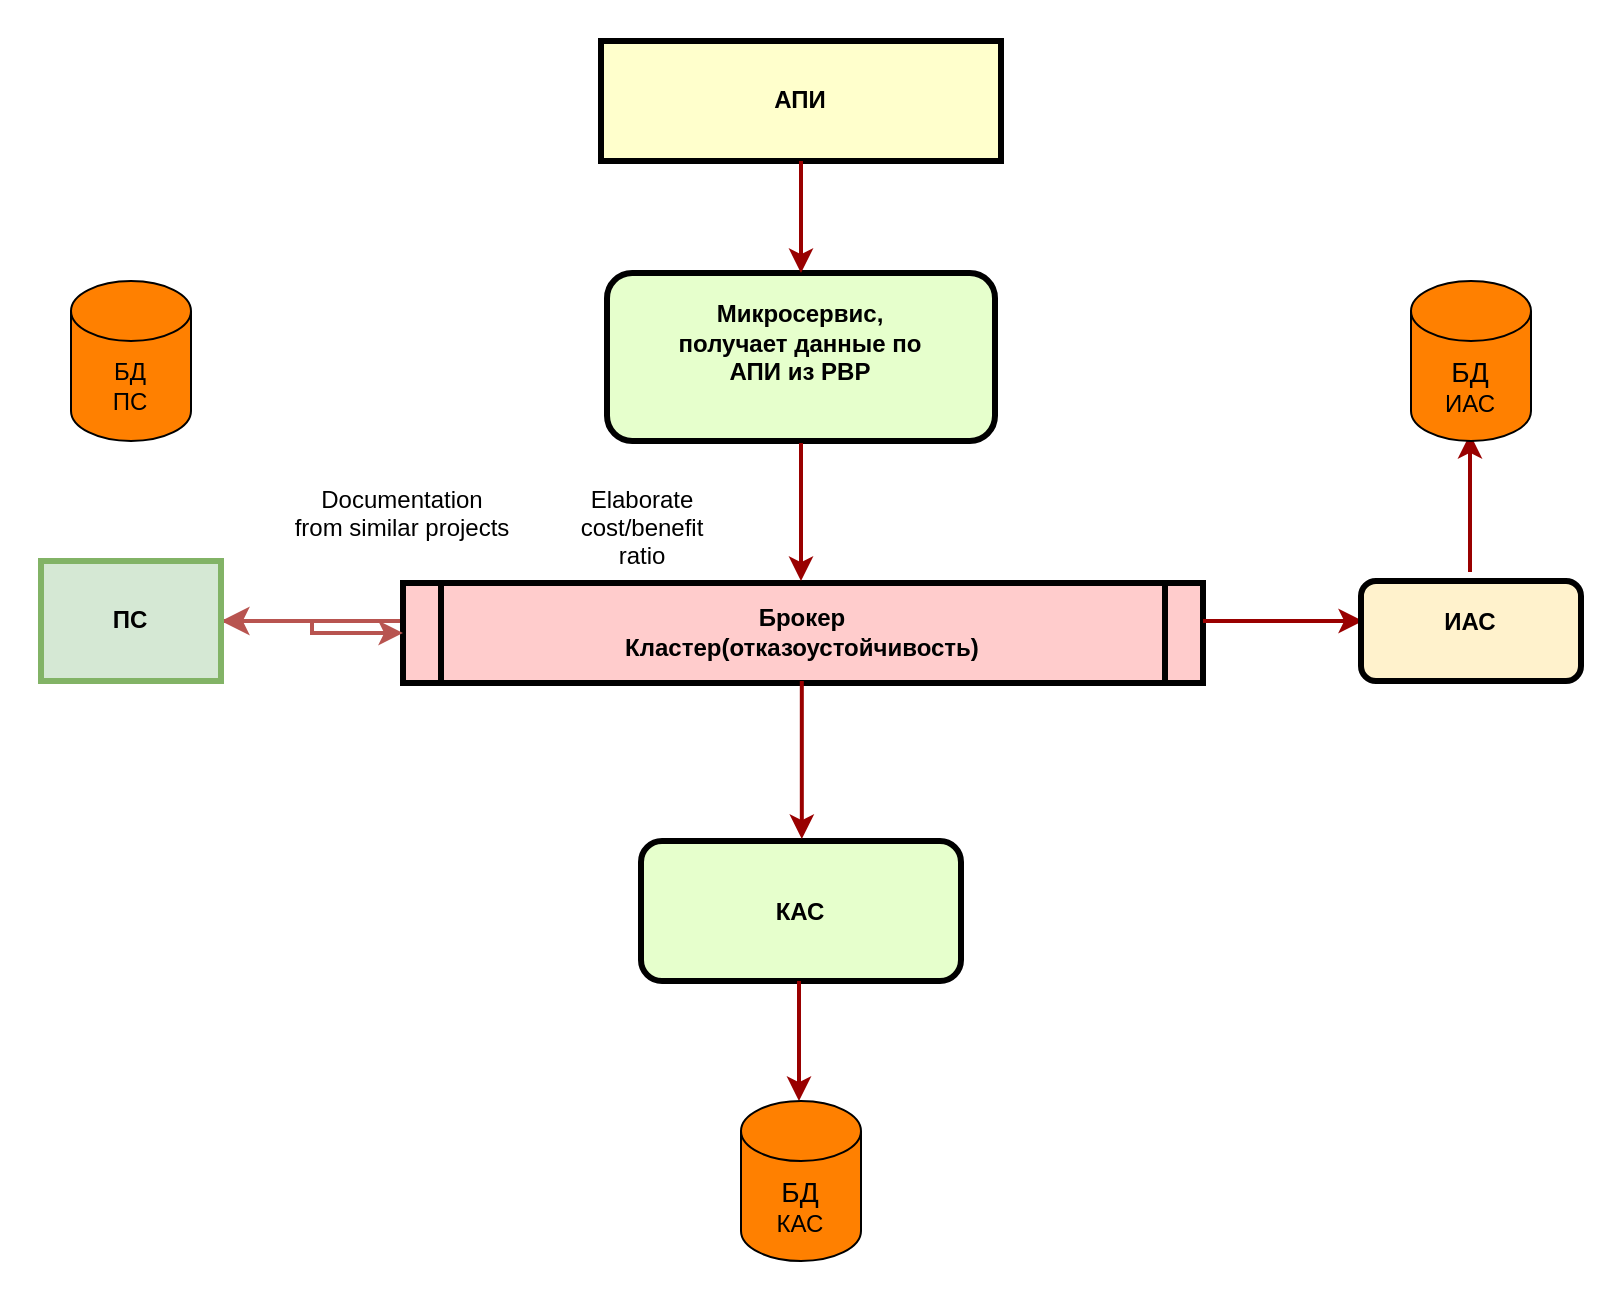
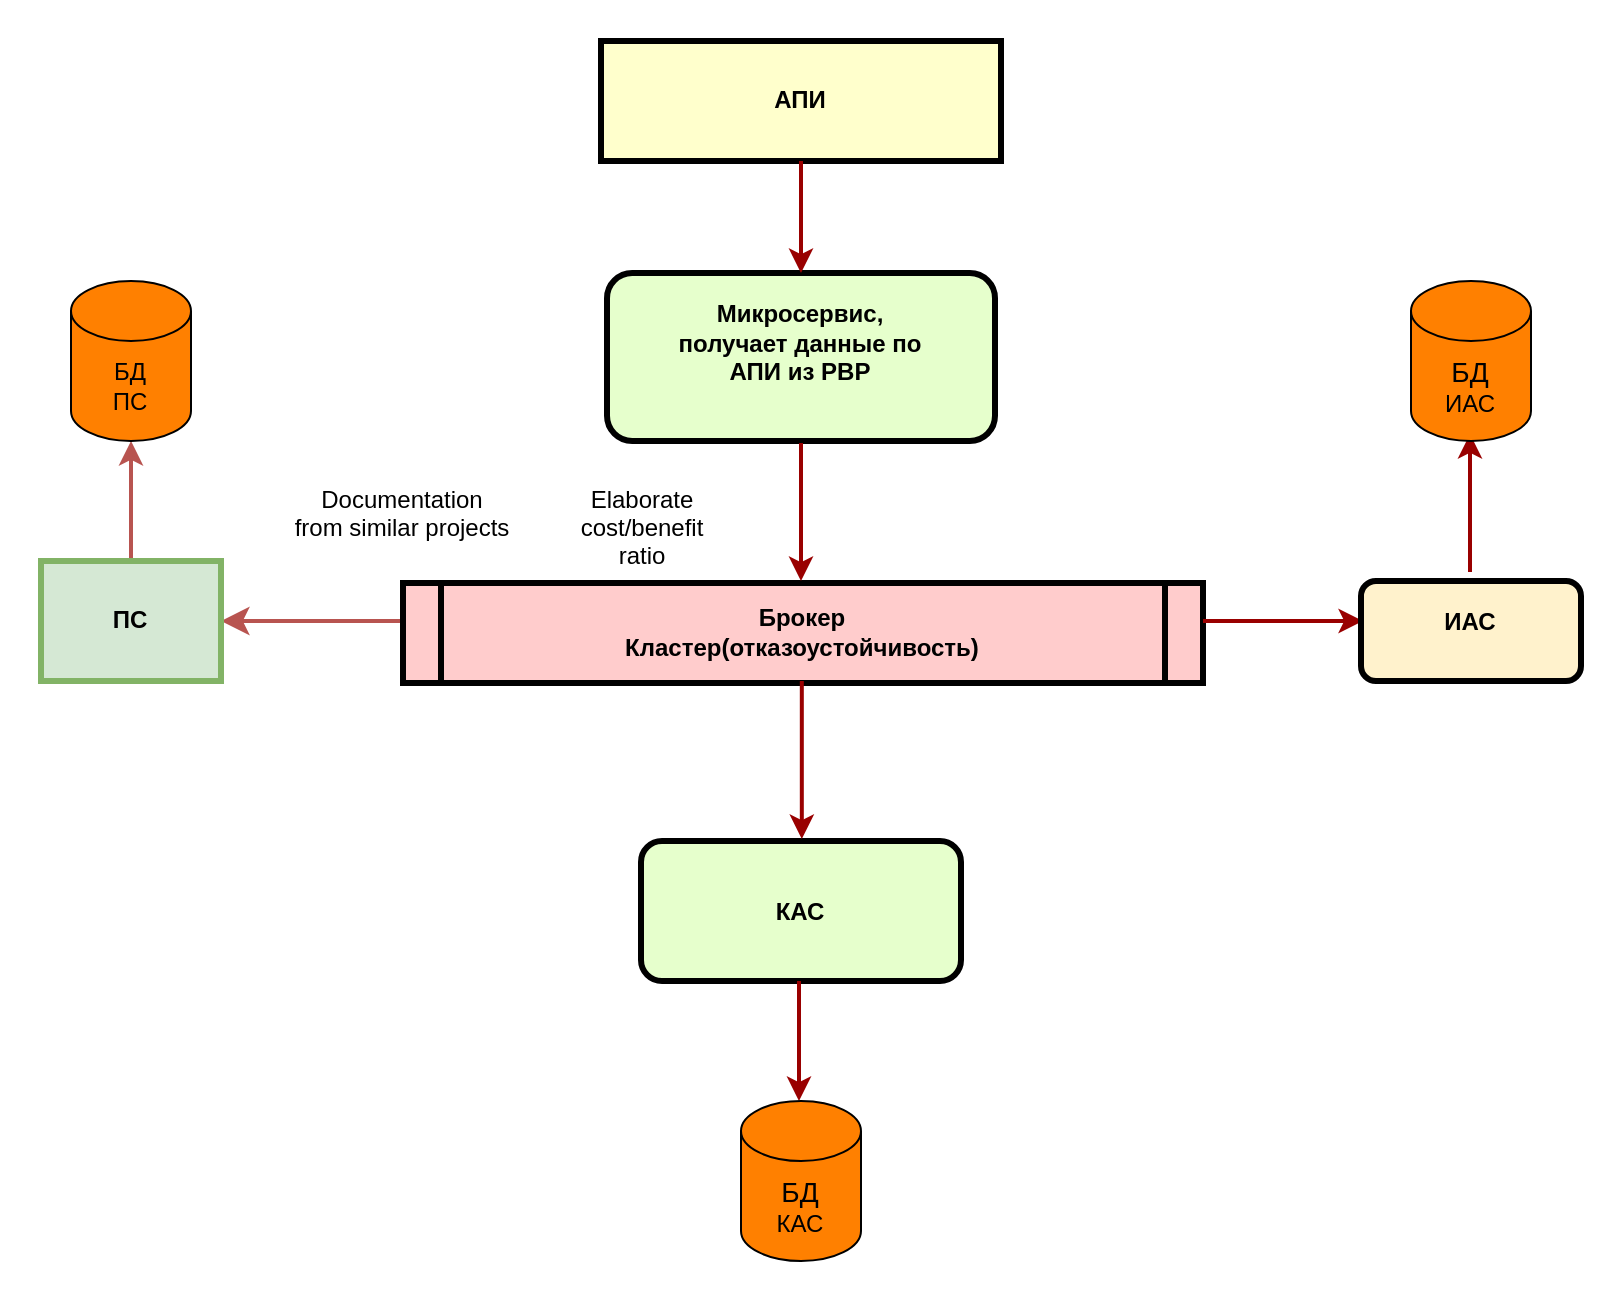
  <mxCell id="0" />
  <mxCell id="1" parent="0" />
  <mxCell id="2" value="&lt;div&gt;&lt;br&gt;&lt;/div&gt;&lt;div&gt;Микросервис,&lt;br&gt; получает данные по&lt;br&gt; АПИ из РВР&lt;br&gt;&lt;/div&gt;" style="verticalAlign=middle;align=center;overflow=fill;fontSize=12;fontFamily=Helvetica;html=1;rounded=1;fontStyle=1;strokeWidth=3;fillColor=#E6FFCC" parent="1" vertex="1"><mxGeometry x="303" y="136" width="194" height="84" as="geometry" /></mxCell>
  <mxCell id="3" value="АПИ" style="whiteSpace=wrap;align=center;verticalAlign=middle;fontStyle=1;strokeWidth=3;fillColor=#FFFFCC" parent="1" vertex="1"><mxGeometry x="300" y="20" width="200" height="60" as="geometry" /></mxCell>
  <mxCell id="4" value="" style="edgeStyle=orthogonalEdgeStyle;rounded=0;orthogonalLoop=1;jettySize=auto;html=1;fillColor=#f8cecc;strokeColor=#b85450;endSize=8;jumpSize=7;strokeWidth=2;" edge="1" parent="1" source="5"><mxGeometry relative="1" as="geometry"><mxPoint x="110" y="310" as="targetPoint" /><Array as="points"><mxPoint x="121" y="310" /></Array></mxGeometry></mxCell>
  <mxCell id="5" value="Брокер&#10;Кластер(отказоустойчивость)" style="shape=process;whiteSpace=wrap;align=center;verticalAlign=middle;size=0.048;fontStyle=1;strokeWidth=3;fillColor=#FFCCCC" parent="1" vertex="1"><mxGeometry x="201" y="291" width="400" height="50" as="geometry" /></mxCell>
- <mxCell id="6" value="" style="edgeStyle=orthogonalEdgeStyle;rounded=0;orthogonalLoop=1;jettySize=auto;html=1;fillColor=#f8cecc;strokeColor=#b85450;strokeWidth=2;" edge="1" parent="1" source="7" target="5"><mxGeometry relative="1" as="geometry" /></mxCell>
+ <mxCell id="6" value="" style="edgeStyle=orthogonalEdgeStyle;rounded=0;orthogonalLoop=1;jettySize=auto;html=1;fillColor=#f8cecc;strokeColor=#b85450;strokeWidth=2;" edge="1" parent="1" source="7" target="19"><mxGeometry relative="1" as="geometry" /></mxCell>
  <mxCell id="7" value="ПС" style="whiteSpace=wrap;align=center;verticalAlign=middle;fontStyle=1;strokeWidth=3;fillColor=#d5e8d4;strokeColor=#82b366;" parent="1" vertex="1"><mxGeometry x="20" y="280" width="90" height="60" as="geometry" /></mxCell>
  <mxCell id="8" value="" style="edgeStyle=none;noEdgeStyle=1;strokeColor=#990000;strokeWidth=2" parent="1" source="3" target="2" edge="1"><mxGeometry width="100" height="100" relative="1" as="geometry"><mxPoint x="20" y="150" as="sourcePoint" /><mxPoint x="120" y="50" as="targetPoint" /></mxGeometry></mxCell>
  <mxCell id="9" value="&lt;div&gt;&lt;br&gt;&lt;br&gt;КАС&lt;/div&gt;" style="verticalAlign=middle;align=center;overflow=fill;fontSize=12;fontFamily=Helvetica;html=1;rounded=1;fontStyle=1;strokeWidth=3;fillColor=#E6FFCC" parent="1" vertex="1"><mxGeometry x="320" y="420" width="160" height="70" as="geometry" /></mxCell>
  <mxCell id="10" value="Documentation&#10;from similar projects" style="text;spacingTop=-5;align=center" parent="1" vertex="1"><mxGeometry x="186" y="241" width="30" height="20" as="geometry" /></mxCell>
  <mxCell id="11" value="Elaborate&#10;cost/benefit&#10;ratio" style="text;spacingTop=-5;align=center" parent="1" vertex="1"><mxGeometry x="306" y="241" width="30" height="20" as="geometry" /></mxCell>
  <mxCell id="12" value="" style="edgeStyle=elbowEdgeStyle;elbow=vertical;strokeColor=#990000;strokeWidth=2" parent="1" source="5" edge="1"><mxGeometry width="100" height="100" relative="1" as="geometry"><mxPoint x="500" y="400" as="sourcePoint" /><mxPoint x="681" y="310" as="targetPoint" /><Array as="points"><mxPoint x="650" y="310" /></Array></mxGeometry></mxCell>
  <mxCell id="13" value="" style="edgeStyle=elbowEdgeStyle;elbow=horizontal;strokeColor=#990000;strokeWidth=2" parent="1" source="9" edge="1"><mxGeometry width="100" height="100" relative="1" as="geometry"><mxPoint x="200" y="560" as="sourcePoint" /><mxPoint x="398.941" y="550" as="targetPoint" /></mxGeometry></mxCell>
  <mxCell id="14" value="" style="edgeStyle=elbowEdgeStyle;elbow=horizontal;strokeColor=#990000;strokeWidth=2" parent="1" edge="1"><mxGeometry width="100" height="100" relative="1" as="geometry"><mxPoint x="400.41" y="340" as="sourcePoint" /><mxPoint x="400.41" y="419" as="targetPoint" /><Array as="points"><mxPoint x="400.41" y="369" /></Array></mxGeometry></mxCell>
  <mxCell id="15" value="" style="edgeStyle=elbowEdgeStyle;elbow=horizontal;strokeColor=#990000;strokeWidth=2" parent="1" edge="1"><mxGeometry width="100" height="100" relative="1" as="geometry"><mxPoint x="734.5" y="285.5" as="sourcePoint" /><mxPoint x="734.5" y="216.5" as="targetPoint" /><Array as="points"><mxPoint x="734.5" y="245.5" /></Array></mxGeometry></mxCell>
  <mxCell id="16" value="" style="edgeStyle=elbowEdgeStyle;elbow=horizontal;strokeColor=#990000;strokeWidth=2" parent="1" edge="1"><mxGeometry width="100" height="100" relative="1" as="geometry"><mxPoint x="400" y="221" as="sourcePoint" /><mxPoint x="400" y="290" as="targetPoint" /><Array as="points"><mxPoint x="400" y="230" /></Array></mxGeometry></mxCell>
  <mxCell id="17" value="&lt;br&gt;ИАС" style="verticalAlign=middle;align=center;overflow=fill;fontSize=12;fontFamily=Helvetica;html=1;rounded=1;fontStyle=1;strokeWidth=3;fillColor=#fff2cc;" vertex="1" parent="1"><mxGeometry x="680" y="290" width="110" height="50" as="geometry" /></mxCell>
  <mxCell id="18" value="&lt;font style=&quot;font-size: 14px;&quot;&gt;БД&lt;/font&gt;&lt;br&gt;ИАС" style="shape=cylinder3;whiteSpace=wrap;html=1;boundedLbl=1;backgroundOutline=1;size=15;fillColor=#FF8000;" vertex="1" parent="1"><mxGeometry x="705" y="140" width="60" height="80" as="geometry" /></mxCell>
  <mxCell id="19" value="БД&lt;br&gt;ПС" style="shape=cylinder3;whiteSpace=wrap;html=1;boundedLbl=1;backgroundOutline=1;size=15;fillColor=#FF8000;verticalAlign=middle;" vertex="1" parent="1"><mxGeometry x="35" y="140" width="60" height="80" as="geometry" /></mxCell>
  <mxCell id="20" value="&lt;font style=&quot;font-size: 14px;&quot;&gt;БД&lt;/font&gt;&lt;br&gt;КАС" style="shape=cylinder3;whiteSpace=wrap;html=1;boundedLbl=1;backgroundOutline=1;size=15;fillColor=#FF8000;" vertex="1" parent="1"><mxGeometry x="370" y="550" width="60" height="80" as="geometry" /></mxCell>
